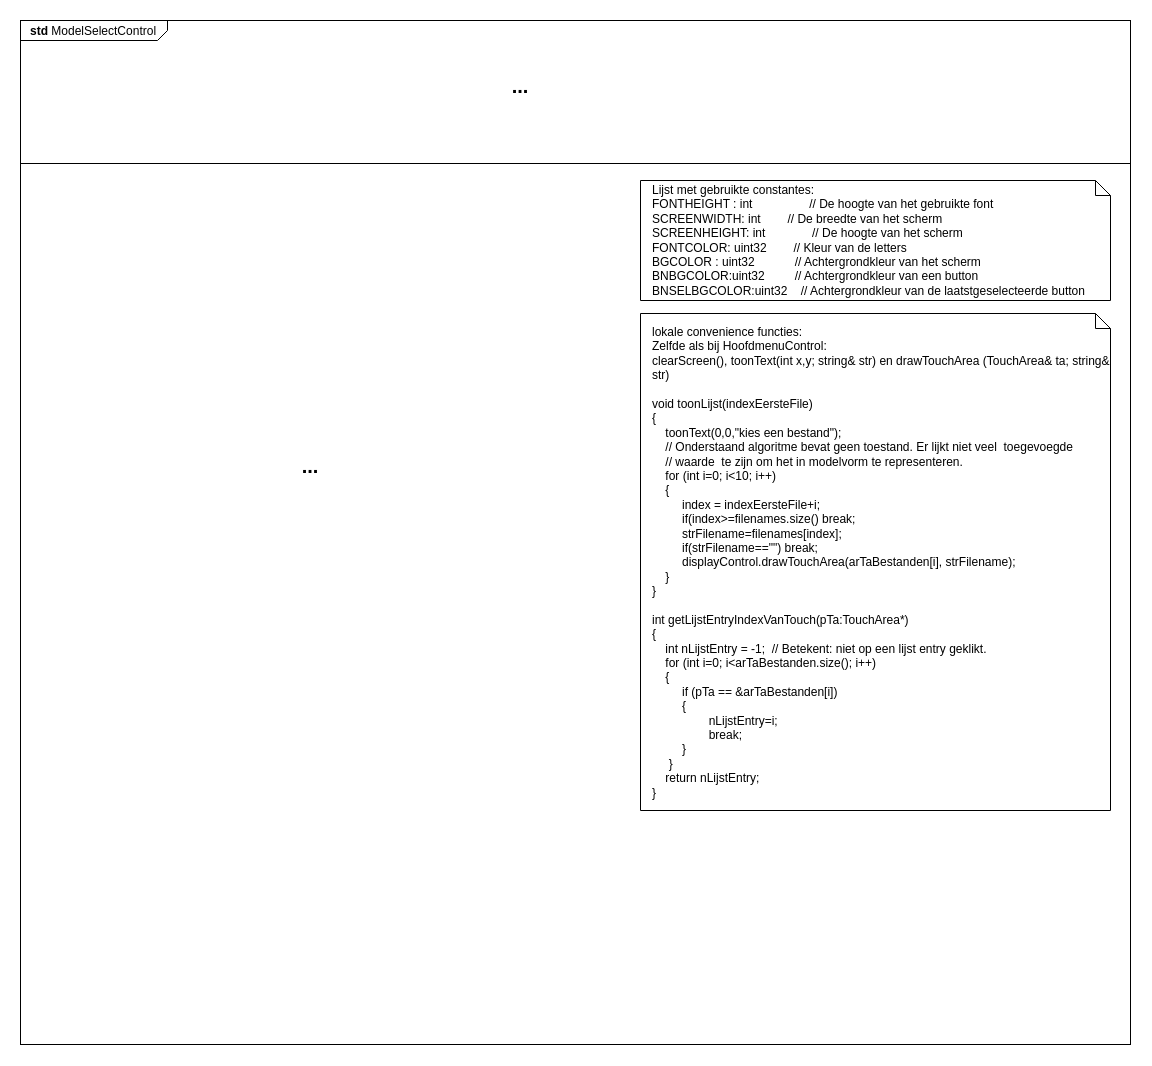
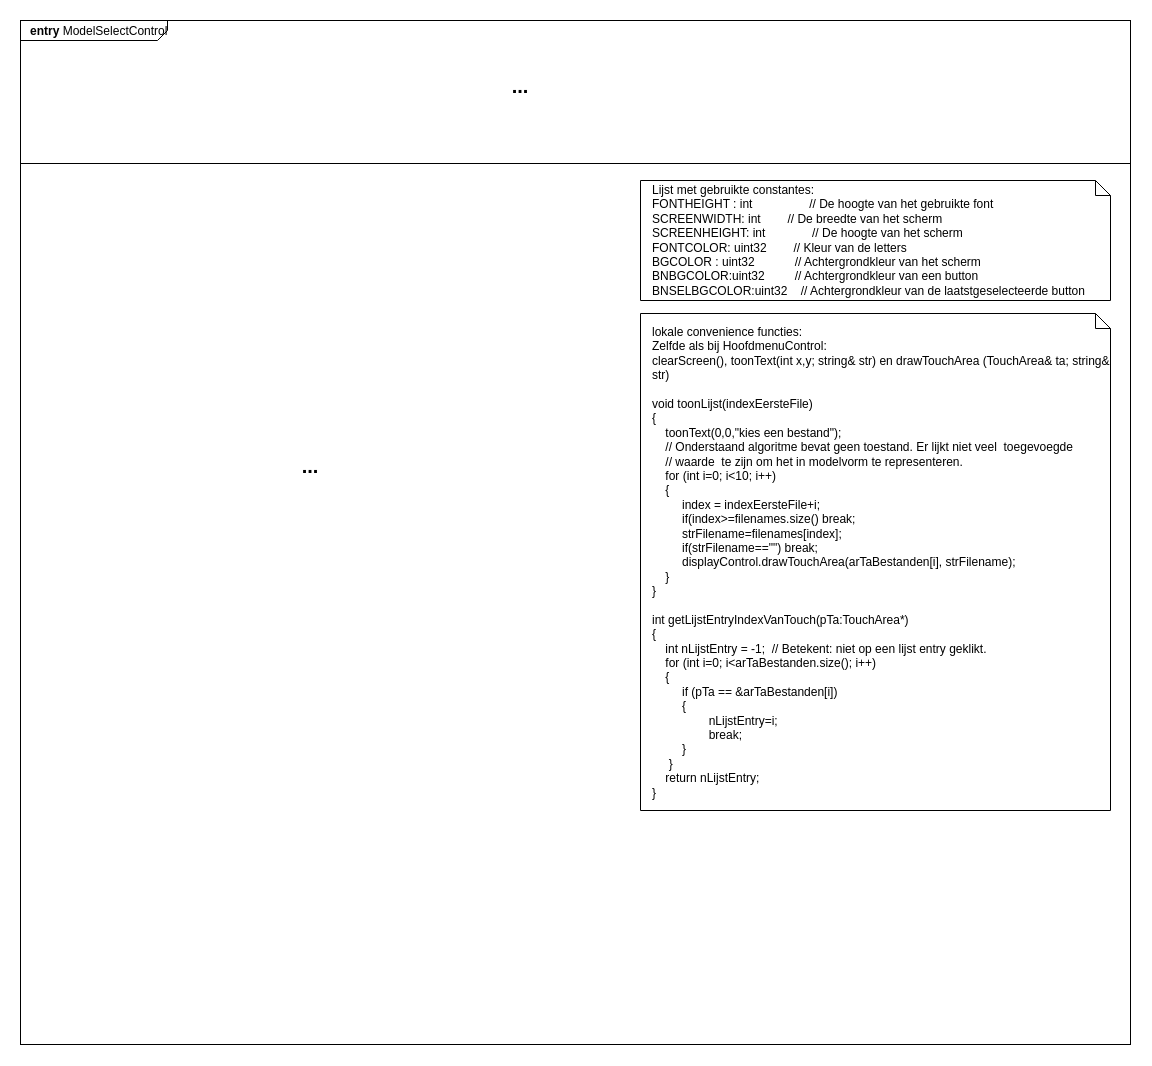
  <mxCell id="0" />
  <mxCell id="1" parent="0" />
- <mxCell id="2" value="&lt;p style=&quot;margin:0px;margin-top:4px;margin-left:10px;text-align:left;&quot;&gt;&lt;b&gt;std&lt;/b&gt;&amp;nbsp;ModelSelectControl&lt;/p&gt;" style="html=1;shape=mxgraph.sysml.package;labelX=147.2;align=left;spacingLeft=10;overflow=fill;recursiveResize=0;container=0;" vertex="1" parent="1"><mxGeometry x="20" y="20" width="1110" height="1024" as="geometry" /></mxCell>
+ <mxCell id="2" value="&lt;p style=&quot;margin:0px;margin-top:4px;margin-left:10px;text-align:left;&quot;&gt;&lt;b&gt;entry&lt;/b&gt;&amp;nbsp;ModelSelectControl&lt;/p&gt;" style="html=1;shape=mxgraph.sysml.package;labelX=147.2;align=left;spacingLeft=10;overflow=fill;recursiveResize=0;container=0;" vertex="1" parent="1"><mxGeometry x="20" y="20" width="1110" height="1024" as="geometry" /></mxCell>
  <mxCell id="3" value="Lijst met gebruikte constantes:&lt;br&gt;FONTHEIGHT : int&amp;nbsp; &amp;nbsp; &amp;nbsp; &amp;nbsp; &amp;nbsp; &amp;nbsp; &amp;nbsp; &amp;nbsp; &amp;nbsp;// De hoogte van het gebruikte font&lt;br&gt;SCREENWIDTH: int&lt;span style=&quot;&quot;&gt;&lt;span style=&quot;white-space: pre;&quot;&gt;&amp;nbsp;&amp;nbsp;&amp;nbsp;&amp;nbsp;&lt;/span&gt;&lt;/span&gt;&lt;span style=&quot;&quot;&gt;&lt;span style=&quot;white-space: pre;&quot;&gt;&amp;nbsp;&amp;nbsp;&amp;nbsp;&amp;nbsp;&lt;/span&gt;&lt;/span&gt;// De breedte van het scherm&lt;br&gt;SCREENHEIGHT: int&amp;nbsp; &amp;nbsp; &amp;nbsp; &amp;nbsp; &amp;nbsp; &amp;nbsp; &amp;nbsp; // De hoogte van het scherm&lt;br&gt;FONTCOLOR: uint32&lt;span style=&quot;&quot;&gt;&lt;span style=&quot;white-space: pre;&quot;&gt;&amp;nbsp;&amp;nbsp;&amp;nbsp;&amp;nbsp;&lt;/span&gt;&lt;/span&gt;&lt;span style=&quot;&quot;&gt;&lt;span style=&quot;white-space: pre;&quot;&gt;&amp;nbsp;&amp;nbsp;&amp;nbsp;&amp;nbsp;&lt;/span&gt;&lt;/span&gt;// Kleur van de letters&lt;br&gt;BGCOLOR : uint32&lt;span style=&quot;&quot;&gt;&lt;span style=&quot;white-space: pre;&quot;&gt;&amp;nbsp;&amp;nbsp;&amp;nbsp;&amp;nbsp;&lt;/span&gt;&lt;/span&gt;&lt;span style=&quot;&quot;&gt;&lt;span style=&quot;white-space: pre;&quot;&gt;&amp;nbsp;&amp;nbsp;&amp;nbsp;&amp;nbsp;&lt;/span&gt;&lt;/span&gt;&lt;span style=&quot;&quot;&gt;&lt;span style=&quot;white-space: pre;&quot;&gt;&amp;nbsp;&amp;nbsp;&amp;nbsp;&amp;nbsp;&lt;/span&gt;&lt;/span&gt;// Achtergrondkleur van het scherm&lt;br&gt;BNBGCOLOR:uint32&lt;span style=&quot;&quot;&gt;&lt;span style=&quot;white-space: pre;&quot;&gt;&amp;nbsp;&amp;nbsp;&amp;nbsp;&amp;nbsp;&lt;/span&gt;&lt;/span&gt;&lt;span style=&quot;&quot;&gt;&lt;span style=&quot;white-space: pre;&quot;&gt;&amp;nbsp;&amp;nbsp;&amp;nbsp;&amp;nbsp; &lt;/span&gt;&lt;/span&gt;// Achtergrondkleur van een button&lt;br&gt;BNSELBGCOLOR:uint32&#09;&lt;span style=&quot;border-color: var(--border-color);&quot;&gt;&lt;span style=&quot;white-space: pre;&quot;&gt;&amp;nbsp;&amp;nbsp;&amp;nbsp;&lt;/span&gt;&lt;/span&gt;// Achtergrondkleur van de laatstgeselecteerde button" style="shape=note;size=15;align=left;spacingLeft=10;html=1;whiteSpace=wrap;" vertex="1" parent="1"><mxGeometry x="640" y="180" width="470" height="120" as="geometry" /></mxCell>
  <mxCell id="4" value="" style="line;strokeWidth=1;fillColor=none;align=left;verticalAlign=middle;spacingTop=-1;spacingLeft=3;spacingRight=3;rotatable=0;labelPosition=right;points=[];portConstraint=eastwest;strokeColor=inherit;" vertex="1" parent="1"><mxGeometry x="20" y="158" width="1110" height="10" as="geometry" /></mxCell>
  <mxCell id="5" value="lokale convenience functies:&lt;br&gt;Zelfde als bij HoofdmenuControl:&lt;br&gt;clearScreen(),&amp;nbsp;toonText(int x,y; string&amp;amp; str) en drawTouchArea (TouchArea&amp;amp; ta; string&amp;amp; str)&lt;br&gt;&lt;br&gt;void toonLijst(indexEersteFile)&lt;br&gt;{&lt;br&gt;&amp;nbsp; &amp;nbsp; toonText(0,0,&quot;kies een bestand&quot;);&lt;br&gt;&amp;nbsp; &amp;nbsp; // Onderstaand algoritme bevat geen toestand. Er lijkt niet veel&amp;nbsp; toegevoegde&lt;br&gt;&amp;nbsp; &amp;nbsp; // waarde&amp;nbsp; te zijn om het in modelvorm te representeren.&lt;br&gt;&amp;nbsp; &amp;nbsp; for (int i=0; i&amp;lt;10; i++)&lt;br&gt;&amp;nbsp; &amp;nbsp; {&lt;br&gt;&amp;nbsp; &amp;nbsp; &amp;nbsp; &amp;nbsp; &amp;nbsp;index = indexEersteFile+i;&lt;br&gt;&lt;span style=&quot;&quot;&gt;&lt;span style=&quot;&quot;&gt;&amp;nbsp;&amp;nbsp;&amp;nbsp;&amp;nbsp;&lt;/span&gt;&lt;/span&gt;&amp;nbsp; &amp;nbsp; &amp;nbsp;if(index&amp;gt;=filenames.size() break;&lt;br&gt;&amp;nbsp; &amp;nbsp; &amp;nbsp; &amp;nbsp; &amp;nbsp;strFilename=filenames[index];&lt;br&gt;&amp;nbsp; &amp;nbsp; &amp;nbsp; &amp;nbsp; &amp;nbsp;if(strFilename==&quot;&quot;) break;&lt;br&gt;&amp;nbsp; &amp;nbsp; &amp;nbsp; &amp;nbsp; &amp;nbsp;displayControl.drawTouchArea(arTaBestanden[i],&amp;nbsp;strFilename);&lt;br&gt;&amp;nbsp; &amp;nbsp; }&lt;br&gt;}&lt;br&gt;&lt;br&gt;int getLijstEntryIndexVanTouch(pTa:TouchArea*)&lt;br&gt;{&lt;br&gt;&amp;nbsp; &amp;nbsp; int nLijstEntry = -1;&amp;nbsp; // Betekent: niet op een lijst entry geklikt.&lt;br&gt;&amp;nbsp; &amp;nbsp; for (int i=0; i&amp;lt;arTaBestanden.size(); i++)&lt;br&gt;&amp;nbsp; &amp;nbsp; {&lt;br&gt;&amp;nbsp; &amp;nbsp; &amp;nbsp; &amp;nbsp; &amp;nbsp;if (pTa == &amp;amp;arTaBestanden[i])&lt;br&gt;&lt;span style=&quot;background-color: initial;&quot;&gt;&amp;nbsp; &amp;nbsp; &amp;nbsp; &amp;nbsp; &amp;nbsp;{&lt;/span&gt;&lt;br&gt;&lt;blockquote style=&quot;margin: 0 0 0 40px; border: none; padding: 0px;&quot;&gt;&lt;span style=&quot;background-color: initial;&quot;&gt;&amp;nbsp; &amp;nbsp; &amp;nbsp;nLijstEntry=i;&lt;br&gt;&lt;/span&gt;&lt;span style=&quot;background-color: initial;&quot;&gt;&amp;nbsp; &amp;nbsp; &amp;nbsp;break;&lt;/span&gt;&lt;/blockquote&gt;&amp;nbsp; &amp;nbsp; &amp;nbsp; &amp;nbsp; &amp;nbsp;}&lt;br&gt;&amp;nbsp; &amp;nbsp; &amp;nbsp;}&lt;br&gt;&amp;nbsp; &amp;nbsp; return nLijstEntry;&lt;br&gt;}" style="shape=note;size=15;align=left;spacingLeft=10;html=1;whiteSpace=wrap;" vertex="1" parent="1"><mxGeometry x="640" y="313" width="470" height="497" as="geometry" /></mxCell>
  <mxCell id="6" value="&lt;font style=&quot;font-size: 20px;&quot;&gt;&lt;b&gt;...&lt;/b&gt;&lt;/font&gt;" style="text;html=1;strokeColor=none;fillColor=none;align=center;verticalAlign=middle;whiteSpace=wrap;rounded=0;" vertex="1" parent="1"><mxGeometry x="490" y="70" width="60" height="30" as="geometry" /></mxCell>
  <mxCell id="7" value="&lt;font style=&quot;font-size: 20px;&quot;&gt;&lt;b&gt;...&lt;/b&gt;&lt;/font&gt;" style="text;html=1;strokeColor=none;fillColor=none;align=center;verticalAlign=middle;whiteSpace=wrap;rounded=0;" vertex="1" parent="1"><mxGeometry x="280" y="450" width="60" height="30" as="geometry" /></mxCell>
